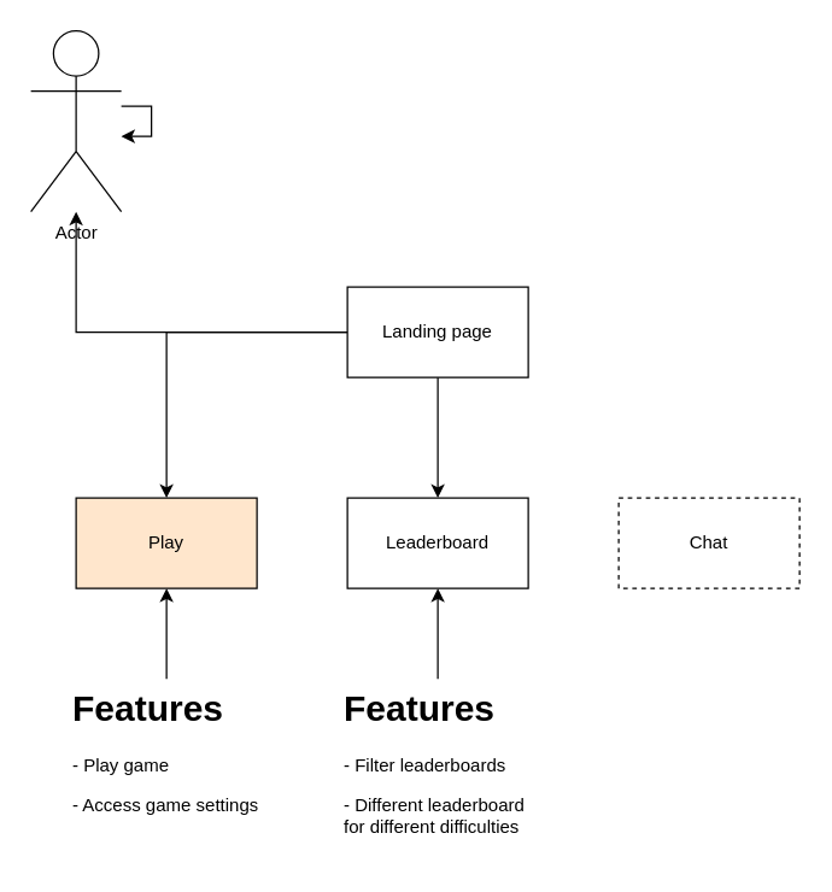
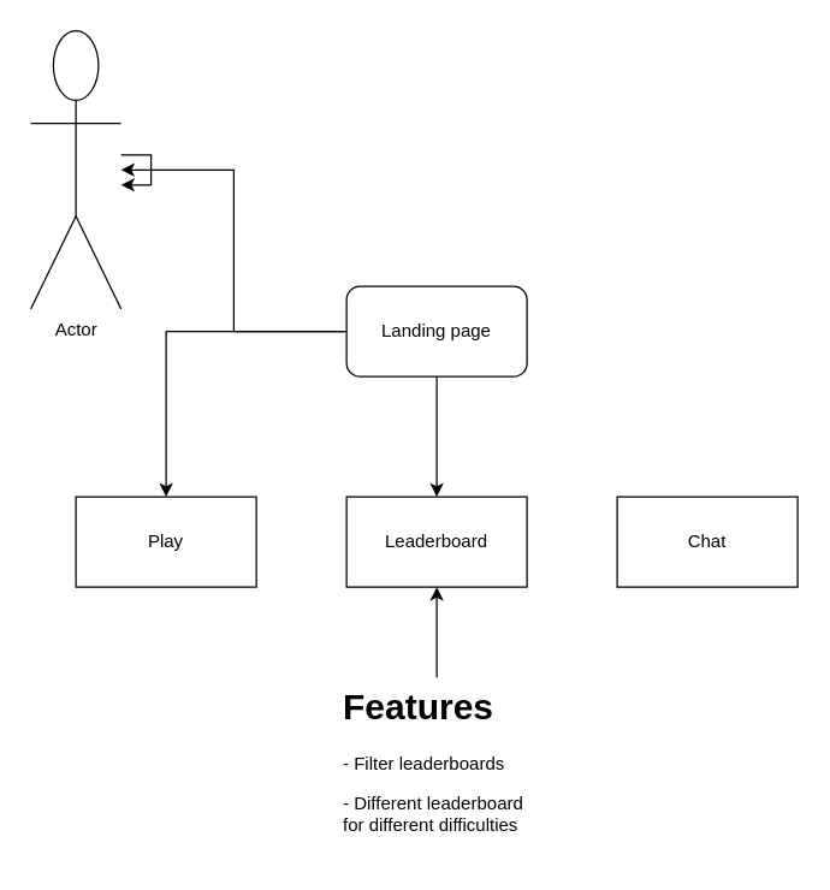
  <mxCell id="0" />
  <mxCell id="1" parent="0" />
  <mxCell id="2" value="" style="edgeStyle=orthogonalEdgeStyle;rounded=0;orthogonalLoop=1;jettySize=auto;html=1;" edge="1" parent="1" source="5" target="6"><mxGeometry relative="1" as="geometry" /></mxCell>
  <mxCell id="3" value="" style="edgeStyle=orthogonalEdgeStyle;rounded=0;orthogonalLoop=1;jettySize=auto;html=1;" edge="1" parent="1" source="5" target="7"><mxGeometry relative="1" as="geometry" /></mxCell>
  <mxCell id="4" value="" style="edgeStyle=orthogonalEdgeStyle;rounded=0;orthogonalLoop=1;jettySize=auto;html=1;" edge="1" parent="1" source="5" target="11"><mxGeometry relative="1" as="geometry" /></mxCell>
- <mxCell id="5" value="Landing page" style="rounded=0;whiteSpace=wrap;html=1;" vertex="1" parent="1"><mxGeometry x="230" y="190" width="120" height="60" as="geometry" /></mxCell>
- <mxCell id="6" value="Play" style="rounded=0;whiteSpace=wrap;html=1;fillColor=#ffe6cc;" vertex="1" parent="1"><mxGeometry x="50" y="330" width="120" height="60" as="geometry" /></mxCell>
+ <mxCell id="5" value="Landing page" style="whiteSpace=wrap;html=1;rounded=1;" vertex="1" parent="1"><mxGeometry x="230" y="190" width="120" height="60" as="geometry" /></mxCell>
+ <mxCell id="6" value="Play" style="rounded=0;whiteSpace=wrap;html=1;" vertex="1" parent="1"><mxGeometry x="50" y="330" width="120" height="60" as="geometry" /></mxCell>
  <mxCell id="7" value="Leaderboard" style="rounded=0;whiteSpace=wrap;html=1;" vertex="1" parent="1"><mxGeometry x="230" y="330" width="120" height="60" as="geometry" /></mxCell>
- <mxCell id="8" value="Chat" style="rounded=0;whiteSpace=wrap;html=1;dashed=1;" vertex="1" parent="1"><mxGeometry x="410" y="330" width="120" height="60" as="geometry" /></mxCell>
- <mxCell id="9" value="" style="edgeStyle=orthogonalEdgeStyle;rounded=0;orthogonalLoop=1;jettySize=auto;html=1;" edge="1" parent="1" source="10" target="6"><mxGeometry relative="1" as="geometry" /></mxCell>
- <mxCell id="10" value="&lt;h1&gt;Features&lt;/h1&gt;&lt;p&gt;- Play game&lt;/p&gt;&lt;p&gt;- Access game settings&lt;/p&gt;&lt;p&gt;&lt;br&gt;&lt;/p&gt;" style="text;html=1;spacing=5;spacingTop=-20;whiteSpace=wrap;overflow=hidden;rounded=0;" vertex="1" parent="1"><mxGeometry x="42.5" y="450" width="135" height="120" as="geometry" /></mxCell>
- <mxCell id="11" value="Actor" style="shape=umlActor;verticalLabelPosition=bottom;verticalAlign=top;html=1;outlineConnect=0;" vertex="1" parent="1"><mxGeometry x="20" y="20" width="60" height="120" as="geometry" /></mxCell>
+ <mxCell id="8" value="Chat" style="rounded=0;whiteSpace=wrap;html=1;" vertex="1" parent="1"><mxGeometry x="410" y="330" width="120" height="60" as="geometry" /></mxCell>
+ <mxCell id="11" value="Actor" style="shape=umlActor;verticalLabelPosition=bottom;verticalAlign=top;html=1;outlineConnect=0;" vertex="1" parent="1"><mxGeometry x="20" y="20" width="60" height="185" as="geometry" /></mxCell>
  <mxCell id="12" style="edgeStyle=orthogonalEdgeStyle;rounded=0;orthogonalLoop=1;jettySize=auto;html=1;" edge="1" parent="1" source="11" target="11"><mxGeometry relative="1" as="geometry" /></mxCell>
  <mxCell id="13" value="" style="edgeStyle=orthogonalEdgeStyle;rounded=0;orthogonalLoop=1;jettySize=auto;html=1;" edge="1" parent="1" source="14" target="7"><mxGeometry relative="1" as="geometry" /></mxCell>
  <mxCell id="14" value="&lt;h1&gt;Features&lt;/h1&gt;&lt;p&gt;- Filter leaderboards&lt;/p&gt;&lt;p&gt;- Different leaderboard for different difficulties&lt;/p&gt;&lt;p&gt;&lt;br&gt;&lt;/p&gt;" style="text;html=1;spacing=5;spacingTop=-20;whiteSpace=wrap;overflow=hidden;rounded=0;" vertex="1" parent="1"><mxGeometry x="222.5" y="450" width="135" height="120" as="geometry" /></mxCell>
